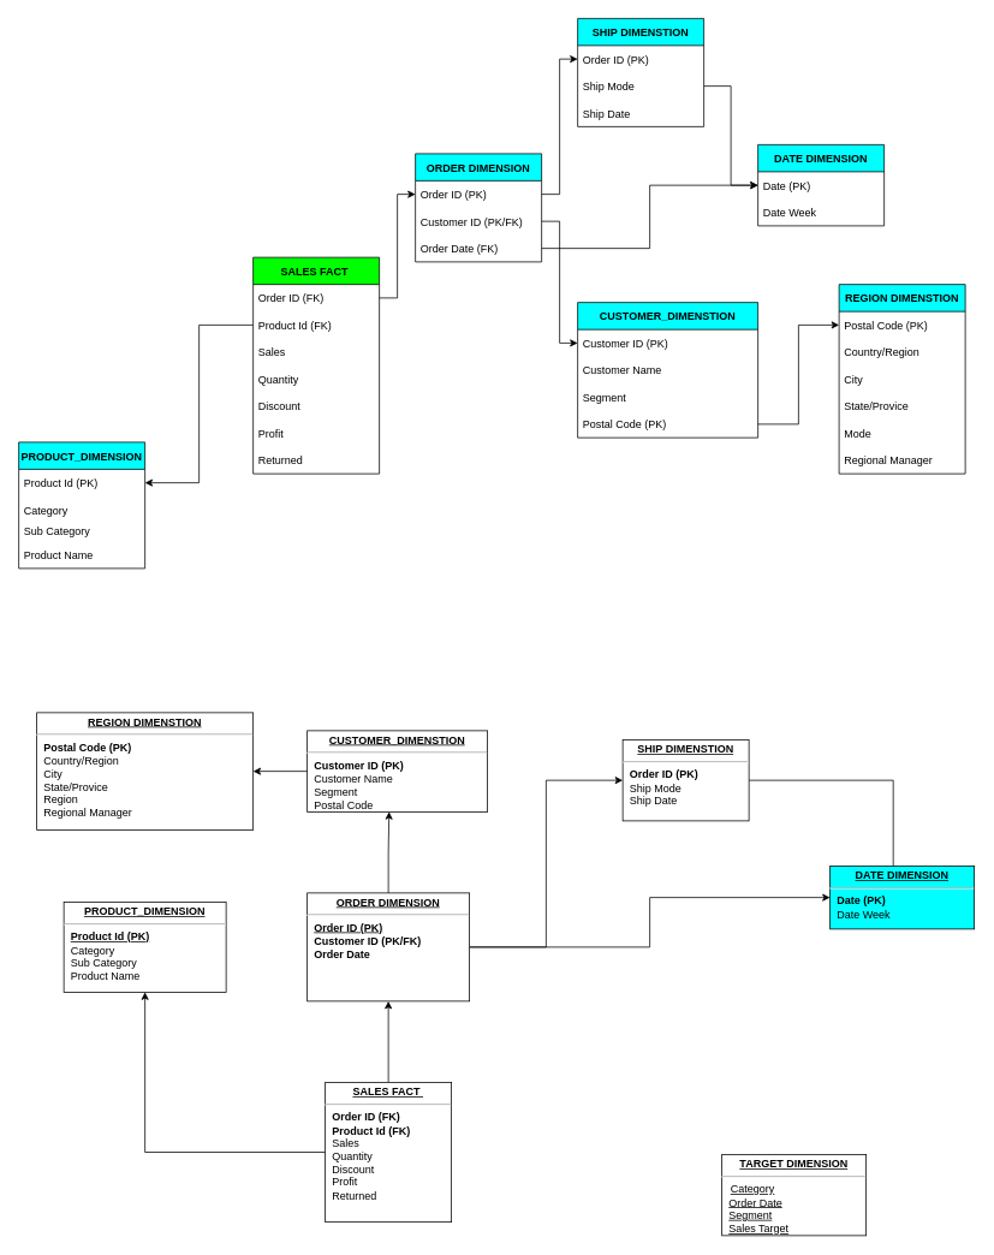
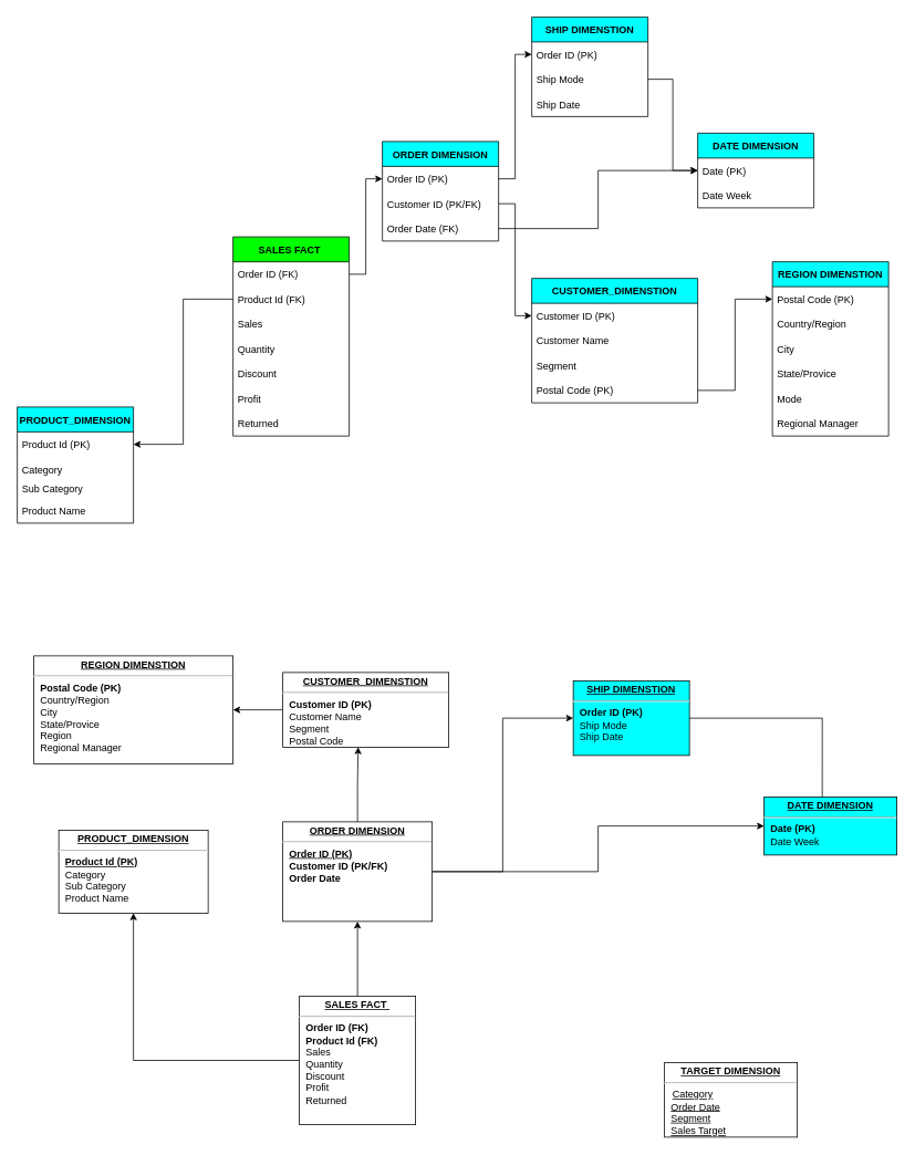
  <mxCell id="0" />
  <mxCell id="1" parent="0" />
  <mxCell id="2" style="edgeStyle=orthogonalEdgeStyle;rounded=0;orthogonalLoop=1;jettySize=auto;html=1;" edge="1" parent="1" source="4" target="15"><mxGeometry relative="1" as="geometry" /></mxCell>
  <mxCell id="3" style="edgeStyle=orthogonalEdgeStyle;rounded=0;orthogonalLoop=1;jettySize=auto;html=1;" edge="1" parent="1" source="4" target="11"><mxGeometry relative="1" as="geometry" /></mxCell>
  <mxCell id="4" value="&lt;p style=&quot;margin: 0px ; margin-top: 4px ; text-align: center ; text-decoration: underline&quot;&gt;&lt;b&gt;SALES FACT&amp;nbsp;&lt;/b&gt;&lt;/p&gt;&lt;hr&gt;&lt;p style=&quot;margin: 0px ; margin-left: 8px&quot;&gt;&lt;b&gt;Order ID (FK)&lt;/b&gt;&lt;/p&gt;&lt;p style=&quot;margin: 0px 0px 0px 8px;&quot;&gt;&lt;span style=&quot;background-color: initial;&quot;&gt;&lt;b&gt;Product Id (FK)&lt;/b&gt;&lt;/span&gt;&lt;/p&gt;&lt;p style=&quot;margin: 0px ; margin-left: 8px&quot;&gt;&lt;span style=&quot;background-color: initial;&quot;&gt;Sales&lt;/span&gt;&lt;br&gt;&lt;/p&gt;&lt;p style=&quot;margin: 0px ; margin-left: 8px&quot;&gt;&lt;span style=&quot;background-color: initial;&quot;&gt;Quantity&lt;/span&gt;&lt;/p&gt;&lt;p style=&quot;margin: 0px ; margin-left: 8px&quot;&gt;&lt;span style=&quot;background-color: initial;&quot;&gt;Discount&lt;/span&gt;&lt;/p&gt;&lt;p style=&quot;margin: 0px ; margin-left: 8px&quot;&gt;&lt;span style=&quot;background-color: initial;&quot;&gt;Profit&lt;/span&gt;&lt;/p&gt;&lt;p style=&quot;margin: 0px 0px 0px 8px;&quot;&gt;&lt;span style=&quot;background-color: initial;&quot;&gt;Returned&lt;/span&gt;&lt;/p&gt;&lt;div&gt;&lt;span style=&quot;background-color: initial;&quot;&gt;&lt;br&gt;&lt;/span&gt;&lt;/div&gt;&lt;p style=&quot;margin: 0px ; margin-left: 8px&quot;&gt;&amp;nbsp;&lt;/p&gt;" style="verticalAlign=top;align=left;overflow=fill;fontSize=12;fontFamily=Helvetica;html=1;rounded=0;shadow=0;comic=0;labelBackgroundColor=none;strokeWidth=1" parent="1" vertex="1"><mxGeometry x="360" y="1200" width="140" height="155" as="geometry" /></mxCell>
  <mxCell id="5" style="edgeStyle=orthogonalEdgeStyle;rounded=0;orthogonalLoop=1;jettySize=auto;html=1;entryX=0.438;entryY=0.286;entryDx=0;entryDy=0;entryPerimeter=0;" edge="1" parent="1" source="6" target="7"><mxGeometry relative="1" as="geometry" /></mxCell>
- <mxCell id="6" value="&lt;p style=&quot;margin: 0px ; margin-top: 4px ; text-align: center ; text-decoration: underline&quot;&gt;&lt;b&gt;SHIP DIMENSTION&lt;/b&gt;&lt;/p&gt;&lt;hr&gt;&lt;p style=&quot;margin: 0px ; margin-left: 8px&quot;&gt;&lt;b style=&quot;&quot;&gt;Order ID (PK)&lt;/b&gt;&lt;/p&gt;&lt;p style=&quot;margin: 0px ; margin-left: 8px&quot;&gt;Ship Mode&amp;nbsp;&lt;/p&gt;&lt;p style=&quot;margin: 0px ; margin-left: 8px&quot;&gt;&lt;span style=&quot;background-color: initial;&quot;&gt;Ship Date&lt;/span&gt;&lt;/p&gt;&lt;p style=&quot;margin: 0px ; margin-left: 8px&quot;&gt;&lt;br&gt;&lt;/p&gt;" style="verticalAlign=top;align=left;overflow=fill;fontSize=12;fontFamily=Helvetica;html=1;rounded=0;shadow=0;comic=0;labelBackgroundColor=none;strokeWidth=1" vertex="1" parent="1"><mxGeometry x="690" y="820" width="140" height="90" as="geometry" /></mxCell>
+ <mxCell id="6" value="&lt;p style=&quot;margin: 0px ; margin-top: 4px ; text-align: center ; text-decoration: underline&quot;&gt;&lt;b&gt;SHIP DIMENSTION&lt;/b&gt;&lt;/p&gt;&lt;hr&gt;&lt;p style=&quot;margin: 0px ; margin-left: 8px&quot;&gt;&lt;b style=&quot;&quot;&gt;Order ID (PK)&lt;/b&gt;&lt;/p&gt;&lt;p style=&quot;margin: 0px ; margin-left: 8px&quot;&gt;Ship Mode&amp;nbsp;&lt;/p&gt;&lt;p style=&quot;margin: 0px ; margin-left: 8px&quot;&gt;&lt;span style=&quot;background-color: initial;&quot;&gt;Ship Date&lt;/span&gt;&lt;/p&gt;&lt;p style=&quot;margin: 0px ; margin-left: 8px&quot;&gt;&lt;br&gt;&lt;/p&gt;" style="verticalAlign=top;align=left;overflow=fill;fontSize=12;fontFamily=Helvetica;html=1;rounded=0;shadow=0;comic=0;labelBackgroundColor=none;strokeWidth=1;fillColor=#00ffff;" vertex="1" parent="1"><mxGeometry x="690" y="820" width="140" height="90" as="geometry" /></mxCell>
  <mxCell id="7" value="&lt;p style=&quot;margin: 0px ; margin-top: 4px ; text-align: center ; text-decoration: underline&quot;&gt;&lt;b&gt;DATE DIMENSION&lt;/b&gt;&lt;/p&gt;&lt;hr&gt;&lt;p style=&quot;margin: 0px ; margin-left: 8px&quot;&gt;&lt;b style=&quot;&quot;&gt;Date (PK)&lt;br&gt;&lt;/b&gt;&lt;/p&gt;&lt;p style=&quot;margin: 0px ; margin-left: 8px&quot;&gt;Date Week&lt;/p&gt;" style="verticalAlign=top;align=left;overflow=fill;fontSize=12;fontFamily=Helvetica;html=1;rounded=0;shadow=0;comic=0;labelBackgroundColor=none;strokeWidth=1;fillColor=#00ffff;" vertex="1" parent="1"><mxGeometry x="920" y="960" width="160" height="70" as="geometry" /></mxCell>
  <mxCell id="8" style="edgeStyle=orthogonalEdgeStyle;rounded=0;orthogonalLoop=1;jettySize=auto;html=1;entryX=1;entryY=0.5;entryDx=0;entryDy=0;" edge="1" parent="1" source="9" target="10"><mxGeometry relative="1" as="geometry" /></mxCell>
  <mxCell id="9" value="&lt;p style=&quot;margin: 0px ; margin-top: 4px ; text-align: center ; text-decoration: underline&quot;&gt;&lt;b&gt;CUSTOMER_DIMENSTION&lt;/b&gt;&lt;/p&gt;&lt;hr&gt;&lt;p style=&quot;margin: 0px ; margin-left: 8px&quot;&gt;&lt;span style=&quot;background-color: initial;&quot;&gt;&lt;b&gt;Customer ID (PK)&lt;/b&gt;&lt;/span&gt;&lt;/p&gt;&lt;p style=&quot;margin: 0px ; margin-left: 8px&quot;&gt;Customer Name&lt;/p&gt;&lt;p style=&quot;margin: 0px ; margin-left: 8px&quot;&gt;Segment&amp;nbsp;&lt;/p&gt;&lt;p style=&quot;margin: 0px ; margin-left: 8px&quot;&gt;Postal Code&lt;/p&gt;" style="verticalAlign=top;align=left;overflow=fill;fontSize=12;fontFamily=Helvetica;html=1;rounded=0;shadow=0;comic=0;labelBackgroundColor=none;strokeWidth=1" vertex="1" parent="1"><mxGeometry x="340" y="810" width="200" height="90" as="geometry" /></mxCell>
  <mxCell id="10" value="&lt;p style=&quot;margin: 0px ; margin-top: 4px ; text-align: center ; text-decoration: underline&quot;&gt;&lt;b&gt;REGION DIMENSTION&lt;/b&gt;&lt;/p&gt;&lt;hr&gt;&lt;p style=&quot;margin: 0px 0px 0px 8px;&quot;&gt;&lt;b&gt;Postal Code (PK)&lt;/b&gt;&lt;/p&gt;&lt;p style=&quot;margin: 0px ; margin-left: 8px&quot;&gt;Country/Region&lt;/p&gt;&lt;p style=&quot;margin: 0px ; margin-left: 8px&quot;&gt;City&amp;nbsp;&lt;/p&gt;&lt;p style=&quot;margin: 0px ; margin-left: 8px&quot;&gt;State/Provice&lt;/p&gt;&lt;p style=&quot;margin: 0px ; margin-left: 8px&quot;&gt;&lt;span style=&quot;background-color: initial;&quot;&gt;Region&lt;/span&gt;&lt;br&gt;&lt;/p&gt;&lt;p style=&quot;margin: 0px ; margin-left: 8px&quot;&gt;Regional Manager&lt;/p&gt;&lt;p style=&quot;margin: 0px ; margin-left: 8px&quot;&gt;&lt;b&gt;&lt;br&gt;&lt;/b&gt;&lt;/p&gt;" style="verticalAlign=top;align=left;overflow=fill;fontSize=12;fontFamily=Helvetica;html=1;rounded=0;shadow=0;comic=0;labelBackgroundColor=none;strokeWidth=1" vertex="1" parent="1"><mxGeometry x="40" y="790" width="240" height="130" as="geometry" /></mxCell>
  <mxCell id="11" value="&lt;p style=&quot;margin: 0px ; margin-top: 4px ; text-align: center ; text-decoration: underline&quot;&gt;&lt;b&gt;PRODUCT_DIMENSION&lt;/b&gt;&lt;/p&gt;&lt;hr&gt;&lt;p style=&quot;margin: 0px ; margin-left: 8px&quot;&gt;&lt;span style=&quot;background-color: initial;&quot;&gt;&lt;b&gt;&lt;u&gt;Product Id (PK)&lt;/u&gt;&lt;/b&gt;&lt;/span&gt;&lt;/p&gt;&lt;p style=&quot;margin: 0px ; margin-left: 8px&quot;&gt;Category&lt;/p&gt;&lt;p style=&quot;margin: 0px ; margin-left: 8px&quot;&gt;Sub Category&lt;/p&gt;&lt;p style=&quot;margin: 0px ; margin-left: 8px&quot;&gt;Product Name&lt;/p&gt;" style="verticalAlign=top;align=left;overflow=fill;fontSize=12;fontFamily=Helvetica;html=1;rounded=0;shadow=0;comic=0;labelBackgroundColor=none;strokeWidth=1" vertex="1" parent="1"><mxGeometry x="70" y="1000" width="180" height="100" as="geometry" /></mxCell>
  <mxCell id="12" style="edgeStyle=orthogonalEdgeStyle;rounded=0;orthogonalLoop=1;jettySize=auto;html=1;entryX=0;entryY=0.5;entryDx=0;entryDy=0;" edge="1" parent="1" source="15" target="6"><mxGeometry relative="1" as="geometry"><mxPoint x="450" y="860" as="targetPoint" /></mxGeometry></mxCell>
  <mxCell id="13" style="edgeStyle=orthogonalEdgeStyle;rounded=0;orthogonalLoop=1;jettySize=auto;html=1;entryX=0.454;entryY=0.999;entryDx=0;entryDy=0;entryPerimeter=0;" edge="1" parent="1" source="15" target="9"><mxGeometry relative="1" as="geometry" /></mxCell>
  <mxCell id="14" style="edgeStyle=orthogonalEdgeStyle;rounded=0;orthogonalLoop=1;jettySize=auto;html=1;" edge="1" parent="1" source="15" target="7"><mxGeometry relative="1" as="geometry" /></mxCell>
  <mxCell id="15" value="&lt;p style=&quot;margin: 0px ; margin-top: 4px ; text-align: center ; text-decoration: underline&quot;&gt;&lt;b&gt;ORDER DIMENSION&lt;/b&gt;&lt;/p&gt;&lt;hr&gt;&lt;p style=&quot;margin: 0px 0px 0px 8px;&quot;&gt;&lt;b&gt;&lt;u&gt;Order ID (PK)&lt;/u&gt;&lt;/b&gt;&lt;/p&gt;&lt;p style=&quot;margin: 0px 0px 0px 8px;&quot;&gt;&lt;span style=&quot;background-color: initial;&quot;&gt;&lt;b&gt;Customer ID (PK/FK&lt;/b&gt;&lt;/span&gt;&lt;b style=&quot;background-color: initial;&quot;&gt;)&lt;/b&gt;&lt;/p&gt;&lt;p style=&quot;margin: 0px 0px 0px 8px;&quot;&gt;&lt;b style=&quot;background-color: initial;&quot;&gt;Order Date&amp;nbsp;&lt;/b&gt;&lt;br&gt;&lt;/p&gt;&lt;p style=&quot;margin: 0px ; margin-left: 8px&quot;&gt;&lt;br&gt;&lt;/p&gt;" style="verticalAlign=top;align=left;overflow=fill;fontSize=12;fontFamily=Helvetica;html=1;rounded=0;shadow=0;comic=0;labelBackgroundColor=none;strokeWidth=1" vertex="1" parent="1"><mxGeometry x="340" y="990" width="180" height="120" as="geometry" /></mxCell>
  <mxCell id="16" value="&lt;p style=&quot;margin: 0px ; margin-top: 4px ; text-align: center ; text-decoration: underline&quot;&gt;&lt;b&gt;TARGET DIMENSION&lt;/b&gt;&lt;/p&gt;&lt;hr&gt;&amp;nbsp; &amp;nbsp;&lt;u&gt;Category&lt;/u&gt;&lt;p style=&quot;margin: 0px ; margin-left: 8px&quot;&gt;&lt;u&gt;Order Date&lt;br&gt;&lt;/u&gt;&lt;/p&gt;&lt;p style=&quot;margin: 0px ; margin-left: 8px&quot;&gt;&lt;u&gt;Segment&lt;/u&gt;&lt;br&gt;&lt;/p&gt;&lt;p style=&quot;margin: 0px ; margin-left: 8px&quot;&gt;&lt;u&gt;Sales Target&lt;/u&gt;&lt;br&gt;&lt;/p&gt;" style="verticalAlign=top;align=left;overflow=fill;fontSize=12;fontFamily=Helvetica;html=1;rounded=0;shadow=0;comic=0;labelBackgroundColor=none;strokeWidth=1" vertex="1" parent="1"><mxGeometry x="800" y="1280" width="160" height="90" as="geometry" /></mxCell>
  <mxCell id="17" value="ORDER DIMENSION" style="swimlane;fontStyle=1;childLayout=stackLayout;horizontal=1;startSize=30;horizontalStack=0;resizeParent=1;resizeParentMax=0;resizeLast=0;collapsible=1;marginBottom=0;fillColor=#00FFFF;" vertex="1" parent="1"><mxGeometry x="460" y="170" width="140" height="120" as="geometry" /></mxCell>
  <mxCell id="18" value="Order ID (PK)" style="text;strokeColor=none;fillColor=none;align=left;verticalAlign=middle;spacingLeft=4;spacingRight=4;overflow=hidden;points=[[0,0.5],[1,0.5]];portConstraint=eastwest;rotatable=0;" vertex="1" parent="17"><mxGeometry y="30" width="140" height="30" as="geometry" /></mxCell>
  <mxCell id="19" value="Customer ID (PK/FK)" style="text;strokeColor=none;fillColor=none;align=left;verticalAlign=middle;spacingLeft=4;spacingRight=4;overflow=hidden;points=[[0,0.5],[1,0.5]];portConstraint=eastwest;rotatable=0;" vertex="1" parent="17"><mxGeometry y="60" width="140" height="30" as="geometry" /></mxCell>
  <mxCell id="20" value="Order Date (FK)" style="text;strokeColor=none;fillColor=none;align=left;verticalAlign=middle;spacingLeft=4;spacingRight=4;overflow=hidden;points=[[0,0.5],[1,0.5]];portConstraint=eastwest;rotatable=0;" vertex="1" parent="17"><mxGeometry y="90" width="140" height="30" as="geometry" /></mxCell>
  <mxCell id="21" value="DATE DIMENSION" style="swimlane;fontStyle=1;childLayout=stackLayout;horizontal=1;startSize=30;horizontalStack=0;resizeParent=1;resizeParentMax=0;resizeLast=0;collapsible=1;marginBottom=0;fillColor=#00FFFF;" vertex="1" parent="1"><mxGeometry x="840" y="160" width="140" height="90" as="geometry" /></mxCell>
  <mxCell id="22" value="Date (PK)" style="text;strokeColor=none;fillColor=none;align=left;verticalAlign=middle;spacingLeft=4;spacingRight=4;overflow=hidden;points=[[0,0.5],[1,0.5]];portConstraint=eastwest;rotatable=0;" vertex="1" parent="21"><mxGeometry y="30" width="140" height="30" as="geometry" /></mxCell>
  <mxCell id="23" value="Date Week" style="text;strokeColor=none;fillColor=none;align=left;verticalAlign=middle;spacingLeft=4;spacingRight=4;overflow=hidden;points=[[0,0.5],[1,0.5]];portConstraint=eastwest;rotatable=0;" vertex="1" parent="21"><mxGeometry y="60" width="140" height="30" as="geometry" /></mxCell>
  <mxCell id="24" value="SALES FACT " style="swimlane;fontStyle=1;childLayout=stackLayout;horizontal=1;startSize=30;horizontalStack=0;resizeParent=1;resizeParentMax=0;resizeLast=0;collapsible=1;marginBottom=0;fillColor=#00FF00;" vertex="1" parent="1"><mxGeometry x="280" y="285" width="140" height="240" as="geometry" /></mxCell>
  <mxCell id="25" value="Order ID (FK)" style="text;strokeColor=none;fillColor=none;align=left;verticalAlign=middle;spacingLeft=4;spacingRight=4;overflow=hidden;points=[[0,0.5],[1,0.5]];portConstraint=eastwest;rotatable=0;" vertex="1" parent="24"><mxGeometry y="30" width="140" height="30" as="geometry" /></mxCell>
  <mxCell id="26" value="Product Id (FK)" style="text;strokeColor=none;fillColor=none;align=left;verticalAlign=middle;spacingLeft=4;spacingRight=4;overflow=hidden;points=[[0,0.5],[1,0.5]];portConstraint=eastwest;rotatable=0;" vertex="1" parent="24"><mxGeometry y="60" width="140" height="30" as="geometry" /></mxCell>
  <mxCell id="27" value="Sales" style="text;strokeColor=none;fillColor=none;align=left;verticalAlign=middle;spacingLeft=4;spacingRight=4;overflow=hidden;points=[[0,0.5],[1,0.5]];portConstraint=eastwest;rotatable=0;" vertex="1" parent="24"><mxGeometry y="90" width="140" height="30" as="geometry" /></mxCell>
  <mxCell id="28" value="Quantity" style="text;strokeColor=none;fillColor=none;align=left;verticalAlign=middle;spacingLeft=4;spacingRight=4;overflow=hidden;points=[[0,0.5],[1,0.5]];portConstraint=eastwest;rotatable=0;" vertex="1" parent="24"><mxGeometry y="120" width="140" height="30" as="geometry" /></mxCell>
  <mxCell id="29" value="Discount" style="text;strokeColor=none;fillColor=none;align=left;verticalAlign=middle;spacingLeft=4;spacingRight=4;overflow=hidden;points=[[0,0.5],[1,0.5]];portConstraint=eastwest;rotatable=0;" vertex="1" parent="24"><mxGeometry y="150" width="140" height="30" as="geometry" /></mxCell>
  <mxCell id="30" value="Profit" style="text;strokeColor=none;fillColor=none;align=left;verticalAlign=middle;spacingLeft=4;spacingRight=4;overflow=hidden;points=[[0,0.5],[1,0.5]];portConstraint=eastwest;rotatable=0;" vertex="1" parent="24"><mxGeometry y="180" width="140" height="30" as="geometry" /></mxCell>
  <mxCell id="31" value="Returned" style="text;strokeColor=none;fillColor=none;align=left;verticalAlign=middle;spacingLeft=4;spacingRight=4;overflow=hidden;points=[[0,0.5],[1,0.5]];portConstraint=eastwest;rotatable=0;" vertex="1" parent="24"><mxGeometry y="210" width="140" height="30" as="geometry" /></mxCell>
  <mxCell id="32" value="CUSTOMER_DIMENSTION" style="swimlane;fontStyle=1;childLayout=stackLayout;horizontal=1;startSize=30;horizontalStack=0;resizeParent=1;resizeParentMax=0;resizeLast=0;collapsible=1;marginBottom=0;fillColor=#00FFFF;" vertex="1" parent="1"><mxGeometry x="640" y="335" width="200" height="150" as="geometry" /></mxCell>
  <mxCell id="33" value="Customer ID (PK)" style="text;strokeColor=none;fillColor=none;align=left;verticalAlign=middle;spacingLeft=4;spacingRight=4;overflow=hidden;points=[[0,0.5],[1,0.5]];portConstraint=eastwest;rotatable=0;" vertex="1" parent="32"><mxGeometry y="30" width="200" height="30" as="geometry" /></mxCell>
  <mxCell id="34" value="Customer Name" style="text;strokeColor=none;fillColor=none;align=left;verticalAlign=middle;spacingLeft=4;spacingRight=4;overflow=hidden;points=[[0,0.5],[1,0.5]];portConstraint=eastwest;rotatable=0;" vertex="1" parent="32"><mxGeometry y="60" width="200" height="30" as="geometry" /></mxCell>
  <mxCell id="35" value="Segment " style="text;strokeColor=none;fillColor=none;align=left;verticalAlign=middle;spacingLeft=4;spacingRight=4;overflow=hidden;points=[[0,0.5],[1,0.5]];portConstraint=eastwest;rotatable=0;" vertex="1" parent="32"><mxGeometry y="90" width="200" height="30" as="geometry" /></mxCell>
  <mxCell id="36" value="Postal Code (PK)" style="text;strokeColor=none;fillColor=none;align=left;verticalAlign=middle;spacingLeft=4;spacingRight=4;overflow=hidden;points=[[0,0.5],[1,0.5]];portConstraint=eastwest;rotatable=0;" vertex="1" parent="32"><mxGeometry y="120" width="200" height="30" as="geometry" /></mxCell>
  <mxCell id="37" value="PRODUCT_DIMENSION" style="swimlane;fontStyle=1;childLayout=stackLayout;horizontal=1;startSize=30;horizontalStack=0;resizeParent=1;resizeParentMax=0;resizeLast=0;collapsible=1;marginBottom=0;fillColor=#00FFFF;" vertex="1" parent="1"><mxGeometry x="20" y="490" width="140" height="140" as="geometry" /></mxCell>
  <mxCell id="38" value="Product Id (PK)" style="text;strokeColor=none;fillColor=none;align=left;verticalAlign=middle;spacingLeft=4;spacingRight=4;overflow=hidden;points=[[0,0.5],[1,0.5]];portConstraint=eastwest;rotatable=0;" vertex="1" parent="37"><mxGeometry y="30" width="140" height="30" as="geometry" /></mxCell>
  <mxCell id="39" value="Category" style="text;strokeColor=none;fillColor=none;align=left;verticalAlign=middle;spacingLeft=4;spacingRight=4;overflow=hidden;points=[[0,0.5],[1,0.5]];portConstraint=eastwest;rotatable=0;" vertex="1" parent="37"><mxGeometry y="60" width="140" height="30" as="geometry" /></mxCell>
  <mxCell id="40" value="Sub Category&#10;" style="text;strokeColor=none;fillColor=none;align=left;verticalAlign=middle;spacingLeft=4;spacingRight=4;overflow=hidden;points=[[0,0.5],[1,0.5]];portConstraint=eastwest;rotatable=0;" vertex="1" parent="37"><mxGeometry y="90" width="140" height="20" as="geometry" /></mxCell>
  <mxCell id="41" value="Product Name" style="text;strokeColor=none;fillColor=none;align=left;verticalAlign=middle;spacingLeft=4;spacingRight=4;overflow=hidden;points=[[0,0.5],[1,0.5]];portConstraint=eastwest;rotatable=0;" vertex="1" parent="37"><mxGeometry y="110" width="140" height="30" as="geometry" /></mxCell>
  <mxCell id="42" style="edgeStyle=orthogonalEdgeStyle;rounded=0;orthogonalLoop=1;jettySize=auto;html=1;" edge="1" parent="1" source="26" target="38"><mxGeometry relative="1" as="geometry" /></mxCell>
  <mxCell id="43" value="REGION DIMENSTION" style="swimlane;fontStyle=1;childLayout=stackLayout;horizontal=1;startSize=30;horizontalStack=0;resizeParent=1;resizeParentMax=0;resizeLast=0;collapsible=1;marginBottom=0;fillColor=#00FFFF;" vertex="1" parent="1"><mxGeometry x="930" y="315" width="140" height="210" as="geometry" /></mxCell>
  <mxCell id="44" value="Postal Code (PK)" style="text;strokeColor=none;fillColor=none;align=left;verticalAlign=middle;spacingLeft=4;spacingRight=4;overflow=hidden;points=[[0,0.5],[1,0.5]];portConstraint=eastwest;rotatable=0;" vertex="1" parent="43"><mxGeometry y="30" width="140" height="30" as="geometry" /></mxCell>
  <mxCell id="45" value="Country/Region" style="text;strokeColor=none;fillColor=none;align=left;verticalAlign=middle;spacingLeft=4;spacingRight=4;overflow=hidden;points=[[0,0.5],[1,0.5]];portConstraint=eastwest;rotatable=0;" vertex="1" parent="43"><mxGeometry y="60" width="140" height="30" as="geometry" /></mxCell>
  <mxCell id="46" value="City " style="text;strokeColor=none;fillColor=none;align=left;verticalAlign=middle;spacingLeft=4;spacingRight=4;overflow=hidden;points=[[0,0.5],[1,0.5]];portConstraint=eastwest;rotatable=0;" vertex="1" parent="43"><mxGeometry y="90" width="140" height="30" as="geometry" /></mxCell>
  <mxCell id="47" value="State/Provice" style="text;strokeColor=none;fillColor=none;align=left;verticalAlign=middle;spacingLeft=4;spacingRight=4;overflow=hidden;points=[[0,0.5],[1,0.5]];portConstraint=eastwest;rotatable=0;" vertex="1" parent="43"><mxGeometry y="120" width="140" height="30" as="geometry" /></mxCell>
  <mxCell id="48" value="Mode" style="text;strokeColor=none;fillColor=none;align=left;verticalAlign=middle;spacingLeft=4;spacingRight=4;overflow=hidden;points=[[0,0.5],[1,0.5]];portConstraint=eastwest;rotatable=0;" vertex="1" parent="43"><mxGeometry y="150" width="140" height="30" as="geometry" /></mxCell>
  <mxCell id="49" value="Regional Manager" style="text;strokeColor=none;fillColor=none;align=left;verticalAlign=middle;spacingLeft=4;spacingRight=4;overflow=hidden;points=[[0,0.5],[1,0.5]];portConstraint=eastwest;rotatable=0;" vertex="1" parent="43"><mxGeometry y="180" width="140" height="30" as="geometry" /></mxCell>
  <mxCell id="50" value="SHIP DIMENSTION" style="swimlane;fontStyle=1;childLayout=stackLayout;horizontal=1;startSize=30;horizontalStack=0;resizeParent=1;resizeParentMax=0;resizeLast=0;collapsible=1;marginBottom=0;fillColor=#00FFFF;" vertex="1" parent="1"><mxGeometry x="640" y="20" width="140" height="120" as="geometry"><mxRectangle x="2270" y="460" width="150" height="30" as="alternateBounds" /></mxGeometry></mxCell>
  <mxCell id="51" value="Order ID (PK)" style="text;strokeColor=none;fillColor=none;align=left;verticalAlign=middle;spacingLeft=4;spacingRight=4;overflow=hidden;points=[[0,0.5],[1,0.5]];portConstraint=eastwest;rotatable=0;" vertex="1" parent="50"><mxGeometry y="30" width="140" height="30" as="geometry" /></mxCell>
  <mxCell id="52" value="Ship Mode " style="text;strokeColor=none;fillColor=none;align=left;verticalAlign=middle;spacingLeft=4;spacingRight=4;overflow=hidden;points=[[0,0.5],[1,0.5]];portConstraint=eastwest;rotatable=0;" vertex="1" parent="50"><mxGeometry y="60" width="140" height="30" as="geometry" /></mxCell>
  <mxCell id="53" value="Ship Date" style="text;strokeColor=none;fillColor=none;align=left;verticalAlign=middle;spacingLeft=4;spacingRight=4;overflow=hidden;points=[[0,0.5],[1,0.5]];portConstraint=eastwest;rotatable=0;" vertex="1" parent="50"><mxGeometry y="90" width="140" height="30" as="geometry" /></mxCell>
  <mxCell id="54" style="edgeStyle=orthogonalEdgeStyle;rounded=0;orthogonalLoop=1;jettySize=auto;html=1;" edge="1" parent="1" source="25" target="18"><mxGeometry relative="1" as="geometry" /></mxCell>
  <mxCell id="55" style="edgeStyle=orthogonalEdgeStyle;rounded=0;orthogonalLoop=1;jettySize=auto;html=1;" edge="1" parent="1" source="36" target="44"><mxGeometry relative="1" as="geometry" /></mxCell>
  <mxCell id="56" style="edgeStyle=orthogonalEdgeStyle;rounded=0;orthogonalLoop=1;jettySize=auto;html=1;" edge="1" parent="1" source="18" target="51"><mxGeometry relative="1" as="geometry" /></mxCell>
  <mxCell id="57" style="edgeStyle=orthogonalEdgeStyle;rounded=0;orthogonalLoop=1;jettySize=auto;html=1;" edge="1" parent="1" source="19" target="33"><mxGeometry relative="1" as="geometry" /></mxCell>
  <mxCell id="58" style="edgeStyle=orthogonalEdgeStyle;rounded=0;orthogonalLoop=1;jettySize=auto;html=1;entryX=0;entryY=0.5;entryDx=0;entryDy=0;" edge="1" parent="1" source="52" target="22"><mxGeometry relative="1" as="geometry" /></mxCell>
  <mxCell id="59" style="edgeStyle=orthogonalEdgeStyle;rounded=0;orthogonalLoop=1;jettySize=auto;html=1;" edge="1" parent="1" source="20" target="22"><mxGeometry relative="1" as="geometry" /></mxCell>
